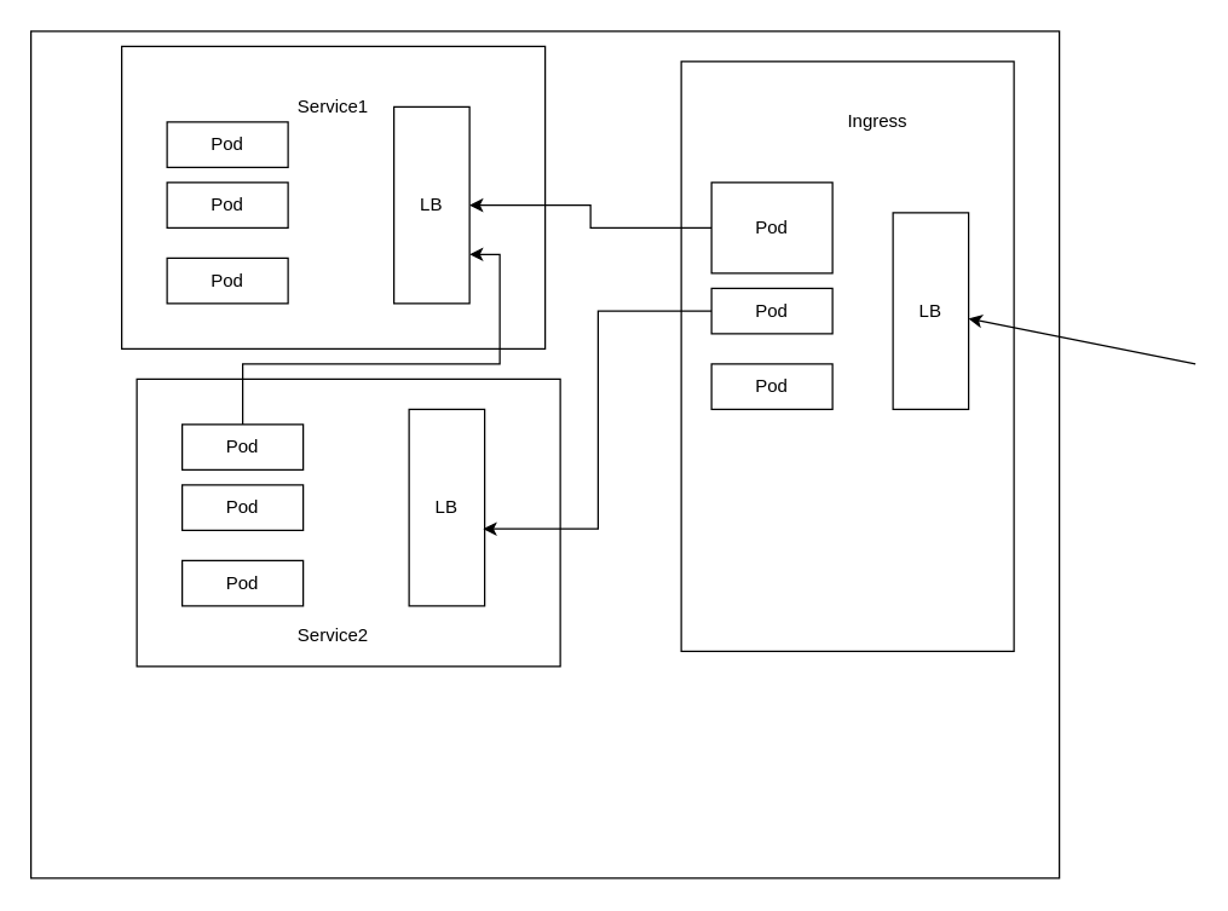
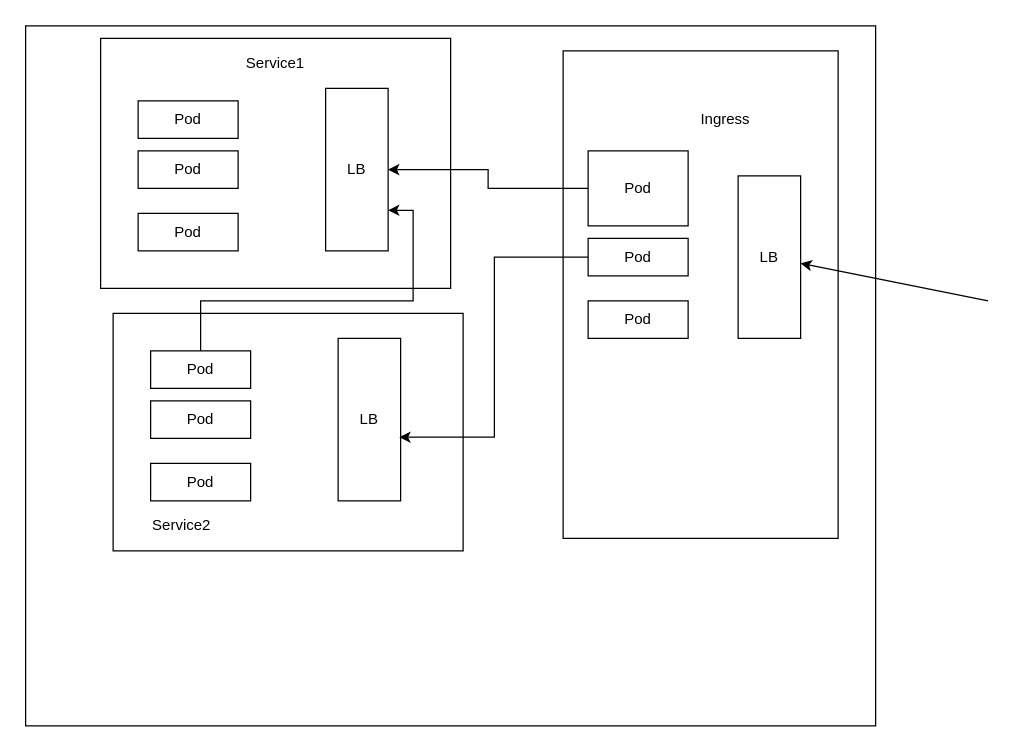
  <mxCell id="0" />
  <mxCell id="1" parent="0" />
  <mxCell id="2" value="" style="rounded=0;whiteSpace=wrap;html=1;" vertex="1" parent="1"><mxGeometry x="20" y="20" width="680" height="560" as="geometry" /></mxCell>
  <mxCell id="3" value="" style="rounded=0;whiteSpace=wrap;html=1;" vertex="1" parent="1"><mxGeometry x="450" y="40" width="220" height="390" as="geometry" /></mxCell>
  <mxCell id="4" value="" style="rounded=0;whiteSpace=wrap;html=1;" vertex="1" parent="1"><mxGeometry x="80" y="30" width="280" height="200" as="geometry" /></mxCell>
  <mxCell id="5" value="&lt;div&gt;Pod&lt;/div&gt;" style="rounded=0;whiteSpace=wrap;html=1;" vertex="1" parent="1"><mxGeometry x="110" y="80" width="80" height="30" as="geometry" /></mxCell>
  <mxCell id="6" value="&lt;div&gt;Pod&lt;/div&gt;" style="rounded=0;whiteSpace=wrap;html=1;" vertex="1" parent="1"><mxGeometry x="110" y="120" width="80" height="30" as="geometry" /></mxCell>
  <mxCell id="7" value="&lt;div&gt;Pod&lt;/div&gt;" style="rounded=0;whiteSpace=wrap;html=1;" vertex="1" parent="1"><mxGeometry x="110" y="170" width="80" height="30" as="geometry" /></mxCell>
  <mxCell id="8" value="LB" style="rounded=0;whiteSpace=wrap;html=1;" vertex="1" parent="1"><mxGeometry x="260" y="70" width="50" height="130" as="geometry" /></mxCell>
  <mxCell id="9" value="" style="rounded=0;whiteSpace=wrap;html=1;" vertex="1" parent="1"><mxGeometry x="90" y="250" width="280" height="190" as="geometry" /></mxCell>
  <mxCell id="10" style="edgeStyle=orthogonalEdgeStyle;rounded=0;orthogonalLoop=1;jettySize=auto;html=1;entryX=1;entryY=0.75;entryDx=0;entryDy=0;" edge="1" parent="1" source="11" target="8"><mxGeometry relative="1" as="geometry"><Array as="points"><mxPoint x="160" y="240" /><mxPoint x="330" y="240" /><mxPoint x="330" y="168" /></Array></mxGeometry></mxCell>
  <mxCell id="11" value="&lt;div&gt;Pod&lt;/div&gt;" style="rounded=0;whiteSpace=wrap;html=1;" vertex="1" parent="1"><mxGeometry x="120" y="280" width="80" height="30" as="geometry" /></mxCell>
  <mxCell id="12" value="&lt;div&gt;Pod&lt;/div&gt;" style="rounded=0;whiteSpace=wrap;html=1;" vertex="1" parent="1"><mxGeometry x="120" y="320" width="80" height="30" as="geometry" /></mxCell>
  <mxCell id="13" value="&lt;div&gt;Pod&lt;/div&gt;" style="rounded=0;whiteSpace=wrap;html=1;" vertex="1" parent="1"><mxGeometry x="120" y="370" width="80" height="30" as="geometry" /></mxCell>
  <mxCell id="14" value="LB" style="rounded=0;whiteSpace=wrap;html=1;" vertex="1" parent="1"><mxGeometry x="270" y="270" width="50" height="130" as="geometry" /></mxCell>
- <mxCell id="15" value="&lt;div&gt;Service1&lt;/div&gt;" style="text;html=1;strokeColor=none;fillColor=none;align=center;verticalAlign=middle;whiteSpace=wrap;rounded=0;" vertex="1" parent="1"><mxGeometry x="200" y="60" width="40" height="20" as="geometry" /></mxCell>
- <mxCell id="16" value="&lt;div&gt;Service2&lt;/div&gt;" style="text;html=1;strokeColor=none;fillColor=none;align=center;verticalAlign=middle;whiteSpace=wrap;rounded=0;" vertex="1" parent="1"><mxGeometry x="200" y="410" width="40" height="20" as="geometry" /></mxCell>
+ <mxCell id="15" value="&lt;div&gt;Service1&lt;/div&gt;" style="text;html=1;strokeColor=none;fillColor=none;align=center;verticalAlign=middle;whiteSpace=wrap;rounded=0;" vertex="1" parent="1"><mxGeometry x="200" y="40" width="40" height="20" as="geometry" /></mxCell>
+ <mxCell id="16" value="&lt;div&gt;Service2&lt;/div&gt;" style="text;html=1;strokeColor=none;fillColor=none;align=center;verticalAlign=middle;whiteSpace=wrap;rounded=0;" vertex="1" parent="1"><mxGeometry x="125" y="410" width="40" height="20" as="geometry" /></mxCell>
  <mxCell id="17" style="edgeStyle=orthogonalEdgeStyle;rounded=0;orthogonalLoop=1;jettySize=auto;html=1;entryX=1;entryY=0.5;entryDx=0;entryDy=0;" edge="1" parent="1" source="18" target="8"><mxGeometry relative="1" as="geometry" /></mxCell>
  <mxCell id="18" value="&lt;div&gt;Pod&lt;/div&gt;" style="rounded=0;whiteSpace=wrap;html=1;" vertex="1" parent="1"><mxGeometry x="470" y="120" width="80" height="60" as="geometry" /></mxCell>
  <mxCell id="19" style="edgeStyle=orthogonalEdgeStyle;rounded=0;orthogonalLoop=1;jettySize=auto;html=1;entryX=0.98;entryY=0.608;entryDx=0;entryDy=0;entryPerimeter=0;" edge="1" parent="1" source="20" target="14"><mxGeometry relative="1" as="geometry" /></mxCell>
  <mxCell id="20" value="&lt;div&gt;Pod&lt;/div&gt;" style="rounded=0;whiteSpace=wrap;html=1;" vertex="1" parent="1"><mxGeometry x="470" y="190" width="80" height="30" as="geometry" /></mxCell>
  <mxCell id="21" value="&lt;div&gt;Pod&lt;/div&gt;" style="rounded=0;whiteSpace=wrap;html=1;" vertex="1" parent="1"><mxGeometry x="470" y="240" width="80" height="30" as="geometry" /></mxCell>
  <mxCell id="22" value="LB" style="rounded=0;whiteSpace=wrap;html=1;" vertex="1" parent="1"><mxGeometry x="590" y="140" width="50" height="130" as="geometry" /></mxCell>
- <mxCell id="23" value="&lt;div&gt;Ingress&lt;/div&gt;" style="text;html=1;strokeColor=none;fillColor=none;align=center;verticalAlign=middle;whiteSpace=wrap;rounded=0;" vertex="1" parent="1"><mxGeometry x="560" y="70" width="40" height="20" as="geometry" /></mxCell>
+ <mxCell id="23" value="&lt;div&gt;Ingress&lt;/div&gt;" style="text;html=1;strokeColor=none;fillColor=none;align=center;verticalAlign=middle;whiteSpace=wrap;rounded=0;" vertex="1" parent="1"><mxGeometry x="560" y="85" width="40" height="20" as="geometry" /></mxCell>
  <mxCell id="24" value="" style="endArrow=classic;html=1;" edge="1" parent="1" target="22"><mxGeometry width="50" height="50" relative="1" as="geometry"><mxPoint x="790" y="240" as="sourcePoint" /><mxPoint x="420" y="310" as="targetPoint" /></mxGeometry></mxCell>
  <mxCell id="25" value="" style="endArrow=classic;html=1;" edge="1" parent="1" source="9"><mxGeometry width="50" height="50" relative="1" as="geometry"><mxPoint x="200" y="300" as="sourcePoint" /><mxPoint x="250" y="250" as="targetPoint" /></mxGeometry></mxCell>
